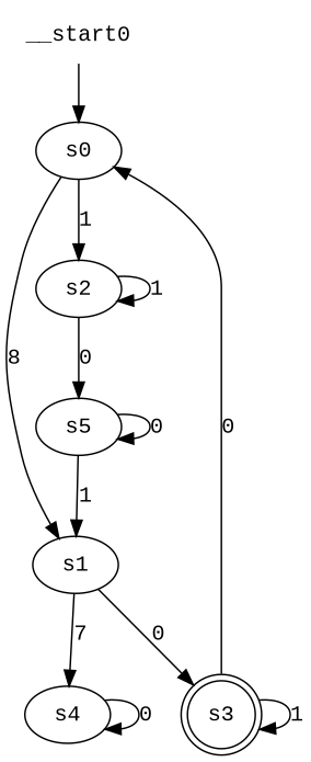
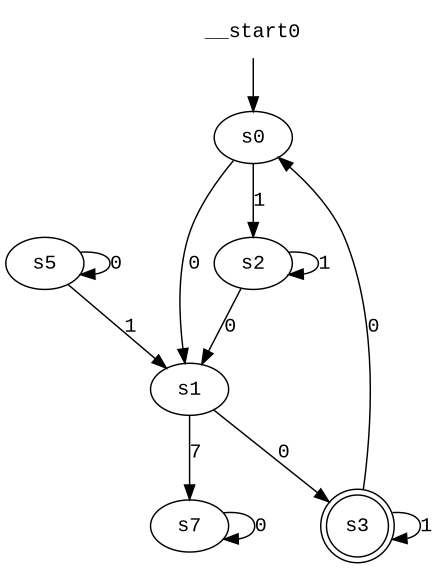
  digraph {
    fontname="Liberation Mono"
    node [fontname="Liberation Mono"]
    edge [fontname="Liberation Mono"]
    n1 [label=s0]
    n2 [label=s1]
    n3 [label=s2]
    n4 [label=s3 shape=doublecircle]
-   n5 [label=s4]
+   n5 [label=s7]
    n6 [label=s5]
    __start0 [shape=none]
-   n1 -> n2 [label=8]
+   n1 -> n2 [label=0]
    n1 -> n3 [label=1]
    n2 -> n4 [label=0]
    n2 -> n5 [label=7]
    n3 -> n3 [label=1]
-   n3 -> n6 [label=0]
+   n3 -> n2 [label=0]
    n4 -> n1 [label=0]
    n4 -> n4 [label=1]
    n5 -> n5 [label=0]
    n6 -> n2 [label=1]
    n6 -> n6 [label=0]
    __start0 -> n1
  }
